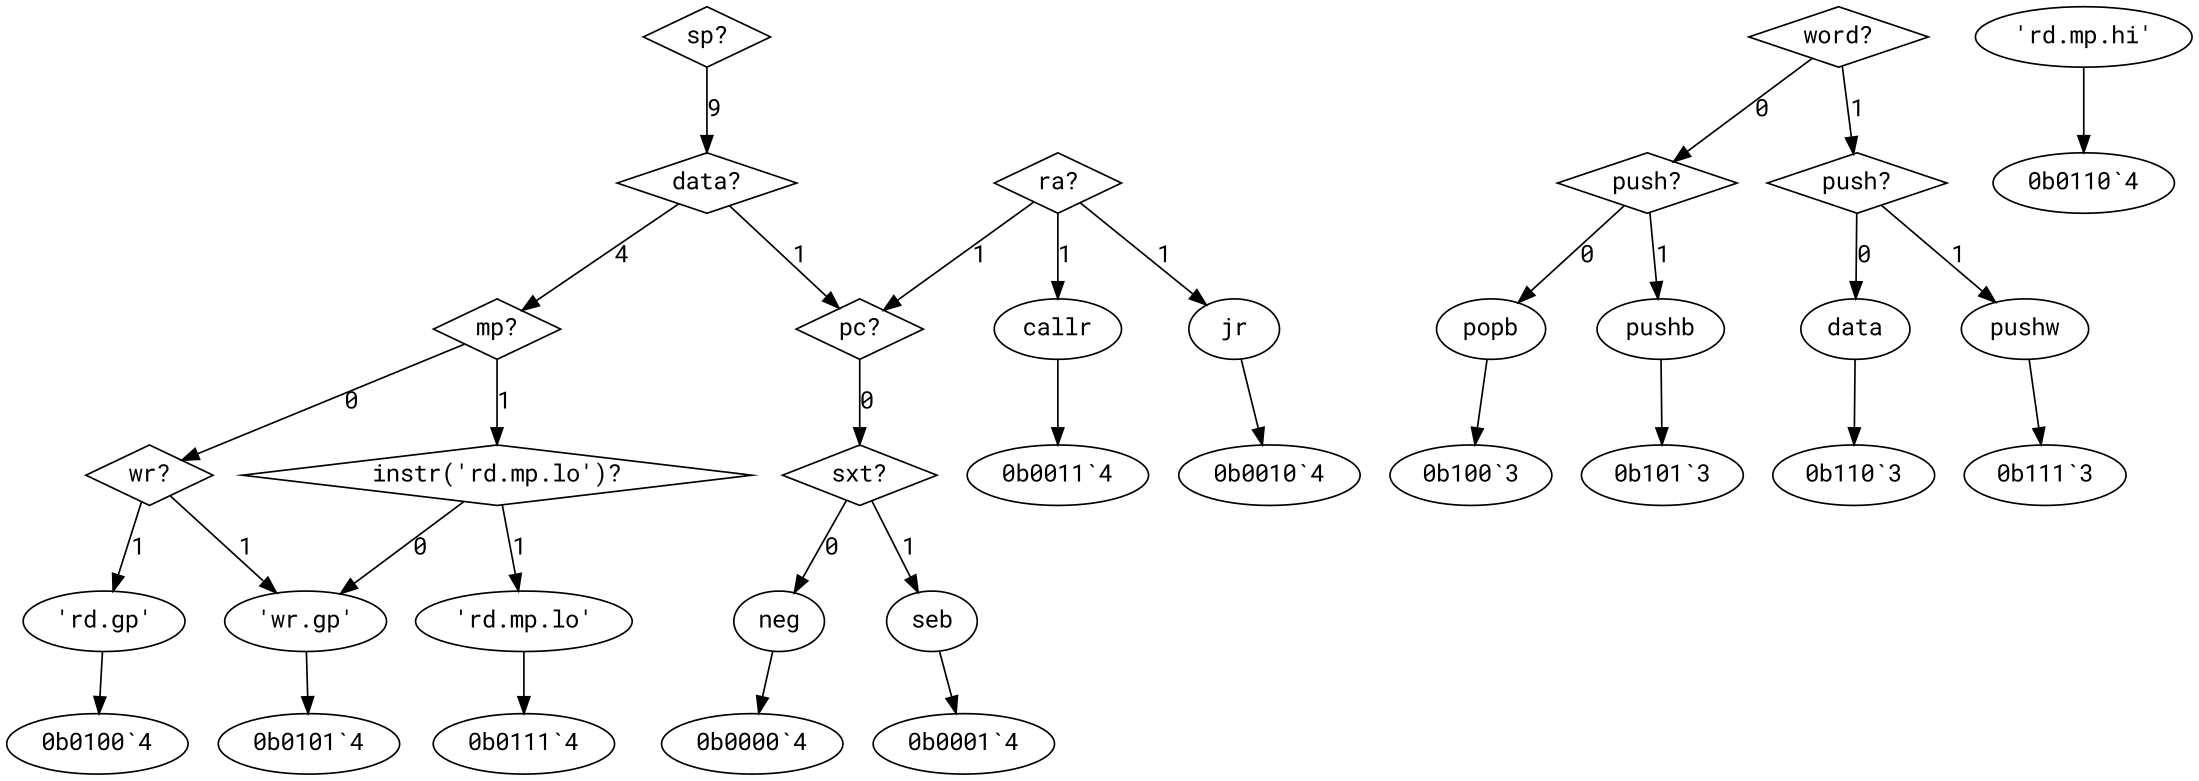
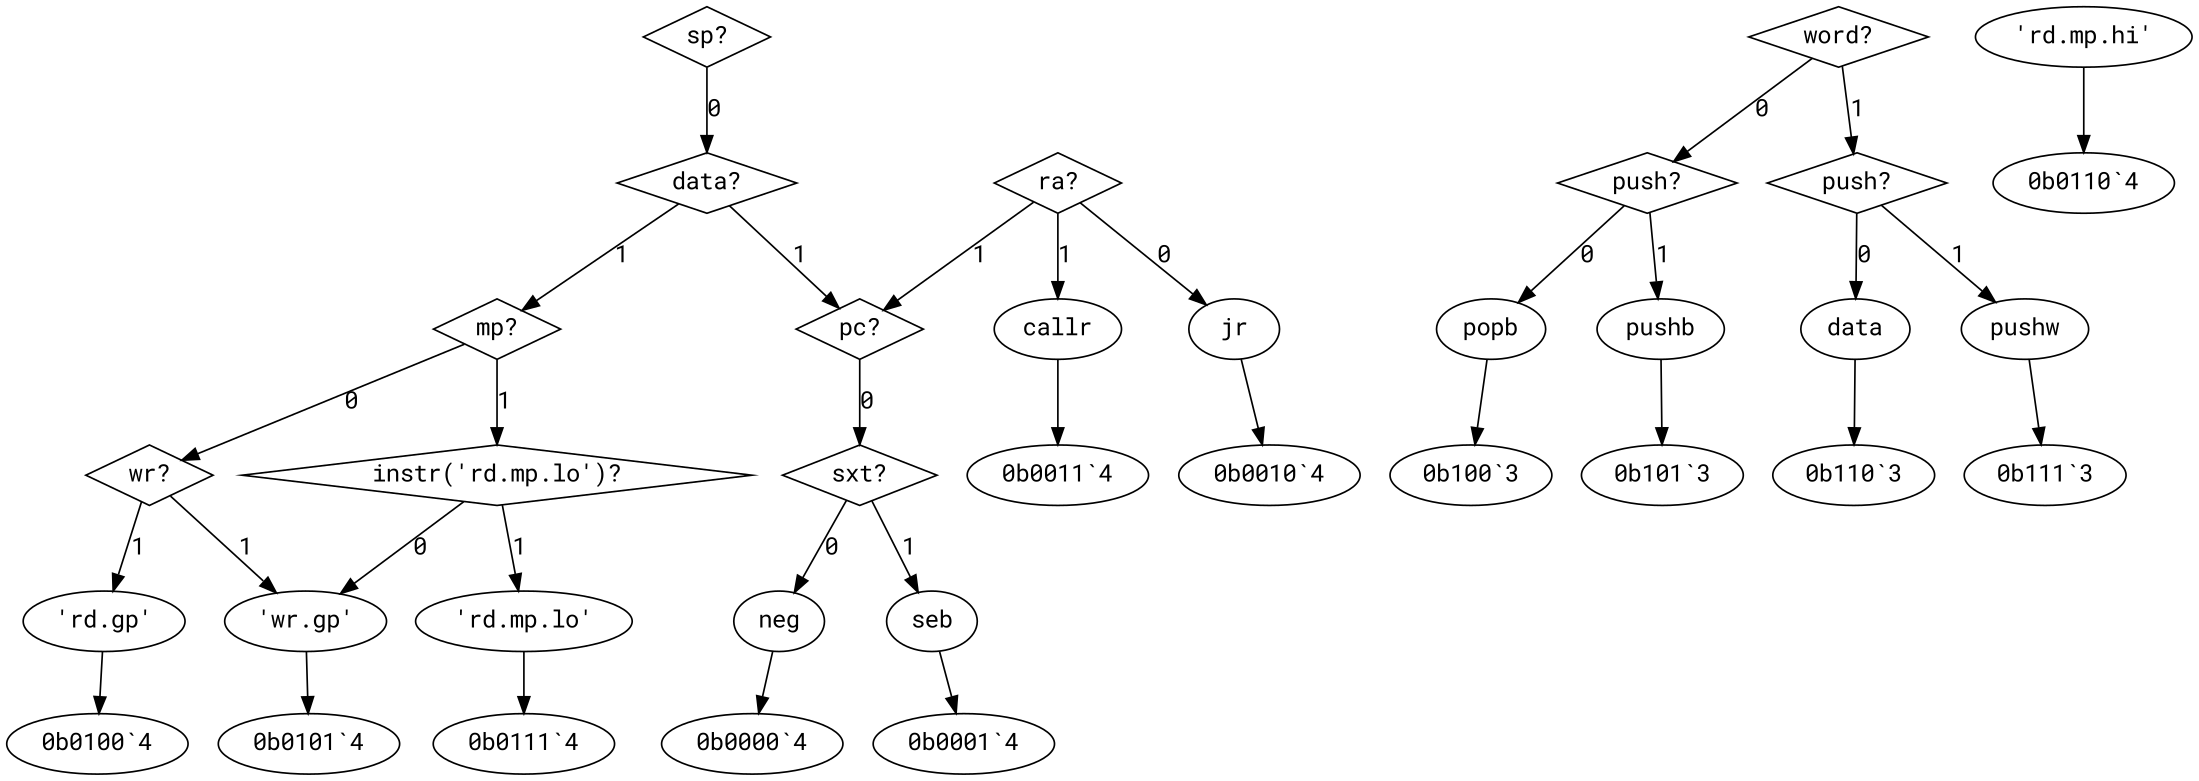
  digraph {
    fontname="Roboto Mono"
    node [fontname="Roboto Mono"]
    edge [fontname="Roboto Mono"]
    n1 [label="sp?" shape=diamond]
    n2 [label="data?" shape=diamond]
    n3 [label="pc?" shape=diamond]
    n4 [label="mp?" shape=diamond]
    n5 [label="word?" shape=diamond]
    n6 [label="push?" shape=diamond]
    n7 [label="push?" shape=diamond]
    n8 [label="sxt?" shape=diamond]
    n9 [label="wr?" shape=diamond]
    n10 [label="instr('rd.mp.lo')?" shape=diamond]
    n11 [label=popb]
    n12 [label=pushb]
    n13 [label=data]
    n14 [label=pushw]
    n15 [label=neg]
    n16 [label=seb]
    n17 [label="ra?" shape=diamond]
    n18 [label=jr]
    n19 [label=callr]
    n20 [label="'rd.gp'"]
    n21 [label="'wr.gp'"]
    n22 [label="'rd.mp.lo'"]
    "0b0000`4"
    "0b0001`4"
    "0b0010`4"
    "0b0011`4"
    "0b0100`4"
    "0b0101`4"
    n29 [label="'rd.mp.hi'"]
    "0b0110`4"
    "0b0111`4"
    "0b100`3"
    "0b101`3"
    "0b110`3"
    "0b111`3"
-   n1 -> n2 [label=9]
+   n1 -> n2 [label=0]
    n2 -> n3 [label=1]
-   n2 -> n4 [label=4]
+   n2 -> n4 [label=1]
    n3 -> n8 [label=0]
    n4 -> n9 [label=0]
    n4 -> n10 [label=1]
    n5 -> n6 [label=0]
    n5 -> n7 [label=1]
    n6 -> n11 [label=0]
    n6 -> n12 [label=1]
    n7 -> n13 [label=0]
    n7 -> n14 [label=1]
    n8 -> n15 [label=0]
    n8 -> n16 [label=1]
    n9 -> n20 [label=1]
    n9 -> n21 [label=1]
    n10 -> n21 [label=0]
    n10 -> n22 [label=1]
    n11 -> "0b100`3"
    n12 -> "0b101`3"
    n13 -> "0b110`3"
    n14 -> "0b111`3"
    n15 -> "0b0000`4"
    n16 -> "0b0001`4"
    n17 -> n3 [label=1]
-   n17 -> n18 [label=1]
+   n17 -> n18 [label=0]
    n17 -> n19 [label=1]
    n18 -> "0b0010`4"
    n19 -> "0b0011`4"
    n20 -> "0b0100`4"
    n21 -> "0b0101`4"
    n22 -> "0b0111`4"
    n29 -> "0b0110`4"
  }
